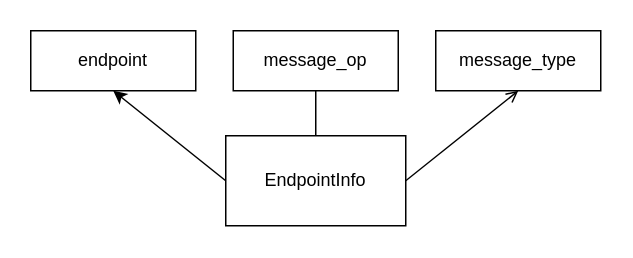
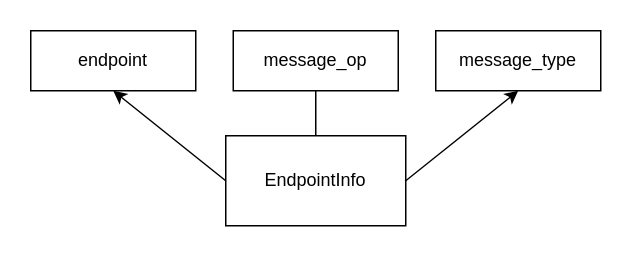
  <mxCell id="0" />
  <mxCell id="1" parent="0" />
  <mxCell id="2" value="EndpointInfo" style="rounded=0;whiteSpace=wrap;html=1;" vertex="1" parent="1"><mxGeometry x="150" y="90" width="120" height="60" as="geometry" /></mxCell>
  <mxCell id="3" value="endpoint" style="rounded=0;whiteSpace=wrap;html=1;" vertex="1" parent="1"><mxGeometry x="20" y="20" width="110" height="40" as="geometry" /></mxCell>
  <mxCell id="4" value="message_op" style="rounded=0;whiteSpace=wrap;html=1;" vertex="1" parent="1"><mxGeometry x="155" y="20" width="110" height="40" as="geometry" /></mxCell>
  <mxCell id="5" value="message_type" style="rounded=0;whiteSpace=wrap;html=1;" vertex="1" parent="1"><mxGeometry x="290" y="20" width="110" height="40" as="geometry" /></mxCell>
  <mxCell id="6" value="" style="endArrow=classic;html=1;rounded=0;exitX=0;exitY=0.5;exitDx=0;exitDy=0;entryX=0.5;entryY=1;entryDx=0;entryDy=0;" edge="1" parent="1" source="2" target="3"><mxGeometry width="50" height="50" relative="1" as="geometry"><mxPoint x="20" y="160" as="sourcePoint" /><mxPoint x="70" y="110" as="targetPoint" /></mxGeometry></mxCell>
  <mxCell id="7" value="" style="endArrow=none;html=1;rounded=0;exitX=0.5;exitY=0;exitDx=0;exitDy=0;entryX=0.5;entryY=1;entryDx=0;entryDy=0;" edge="1" parent="1" source="2" target="4"><mxGeometry width="50" height="50" relative="1" as="geometry"><mxPoint x="160" y="130" as="sourcePoint" /><mxPoint x="85" y="70" as="targetPoint" /></mxGeometry></mxCell>
- <mxCell id="8" value="" style="endArrow=open;html=1;rounded=0;exitX=1;exitY=0.5;exitDx=0;exitDy=0;entryX=0.5;entryY=1;entryDx=0;entryDy=0;" edge="1" parent="1" source="2" target="5"><mxGeometry width="50" height="50" relative="1" as="geometry"><mxPoint x="220" y="100" as="sourcePoint" /><mxPoint x="220" y="70" as="targetPoint" /></mxGeometry></mxCell>
+ <mxCell id="8" value="" style="endArrow=classic;html=1;rounded=0;exitX=1;exitY=0.5;exitDx=0;exitDy=0;entryX=0.5;entryY=1;entryDx=0;entryDy=0;" edge="1" parent="1" source="2" target="5"><mxGeometry width="50" height="50" relative="1" as="geometry"><mxPoint x="220" y="100" as="sourcePoint" /><mxPoint x="220" y="70" as="targetPoint" /></mxGeometry></mxCell>
